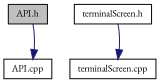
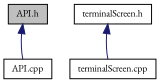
  digraph {
    fontname="EB Garamond"
    node [color=black fillcolor=white fontname="EB Garamond" fontsize=10 shape=record style=filled]
    edge [color=midnightblue dir=back fontname="EB Garamond" fontsize=10 labelfontname=Helvetica labelfontsize=10 style=solid]
    n1 [fillcolor=grey75 fontcolor=black height=0.2 label="API.h" width=0.4]
    n2 [height=0.2 label="API.cpp" width=0.4]
    n3 [height=0.2 label="terminalScreen.h" width=0.4]
    n4 [height=0.2 label="terminalScreen.cpp" width=0.4]
-   n2 -> n1
-   n4 -> n3
+   n1 -> n2
+   n3 -> n4
  }
